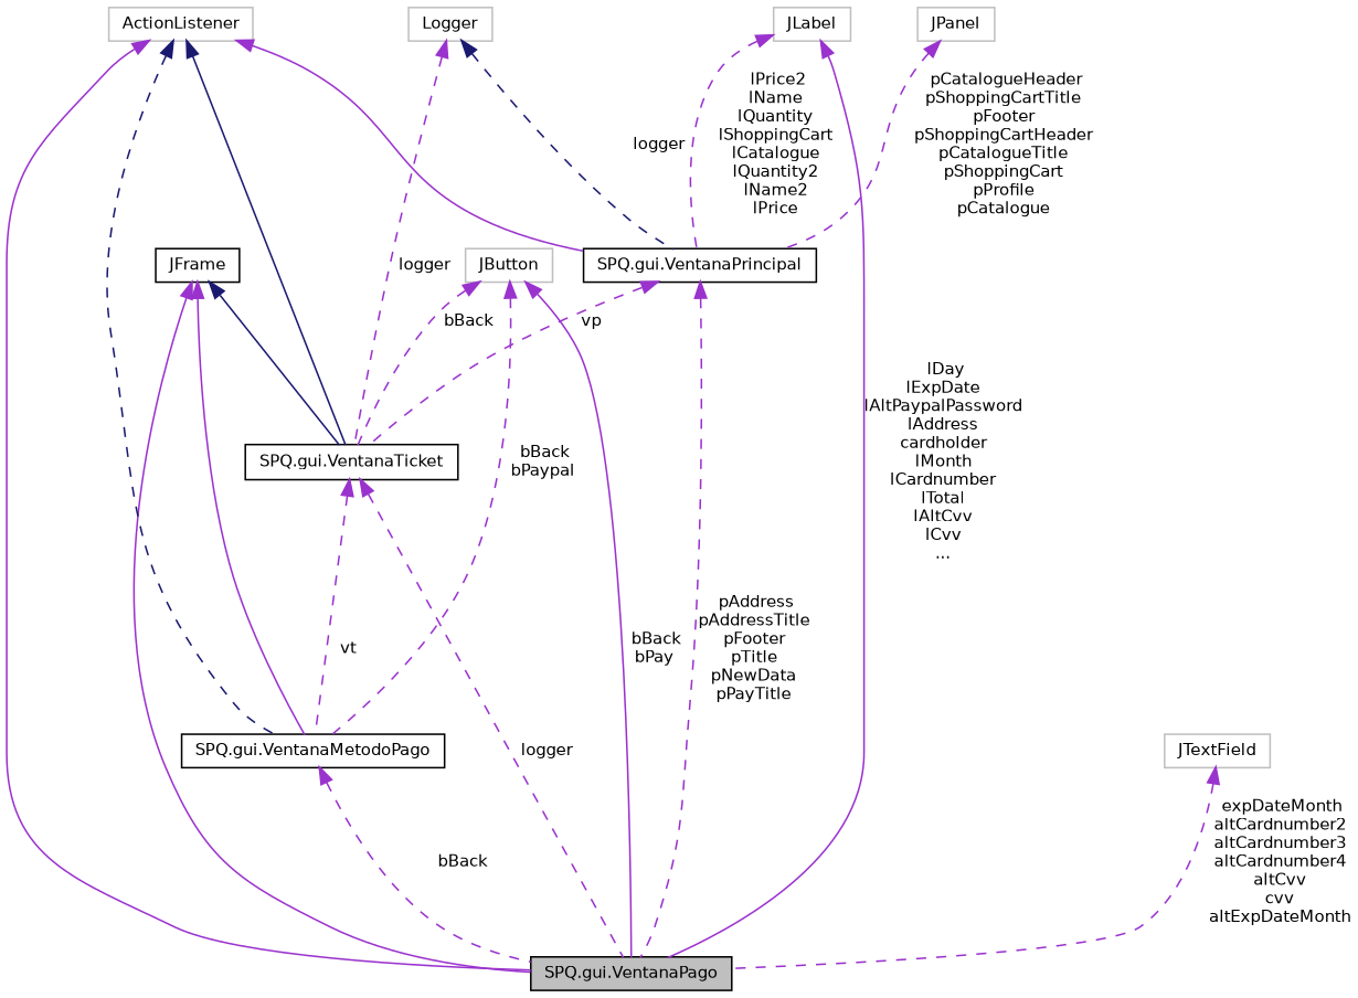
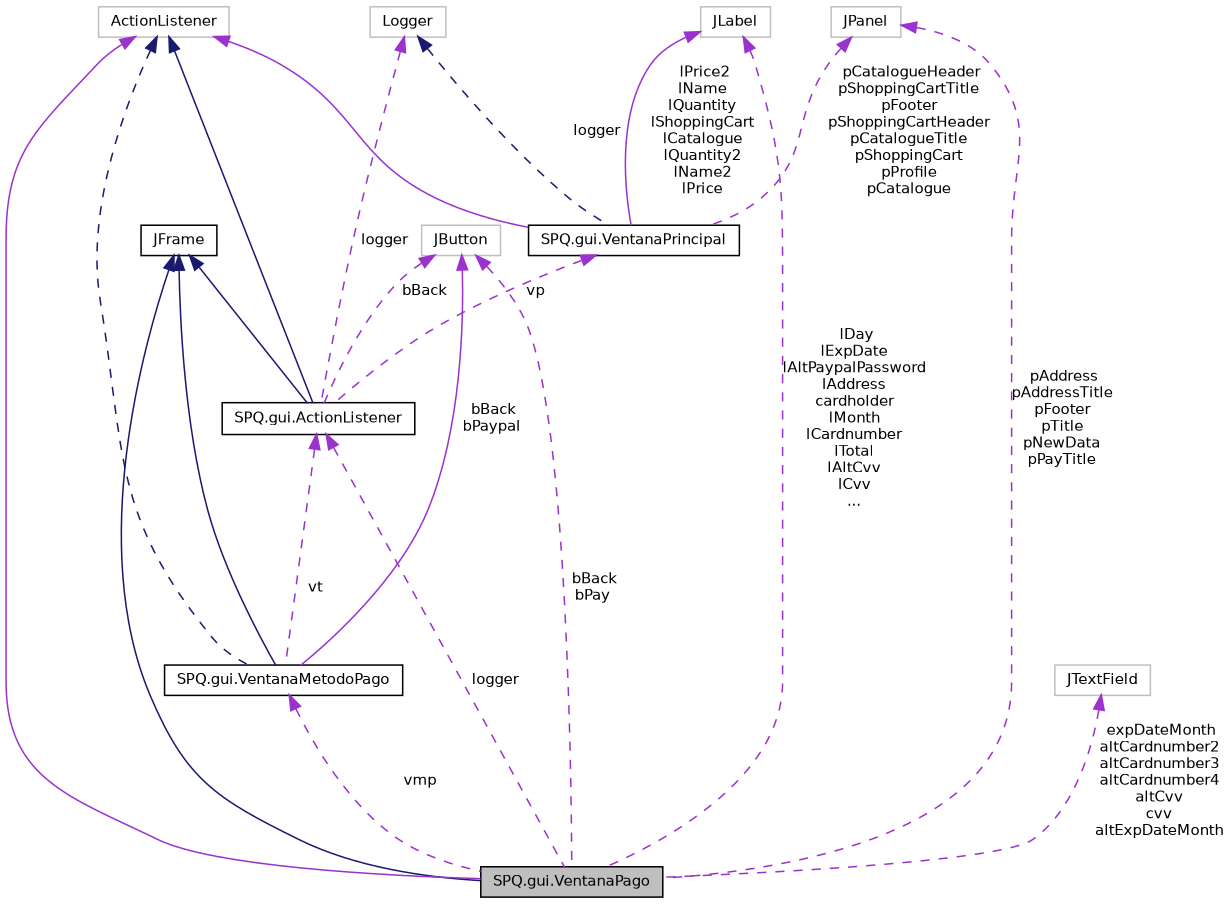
  digraph {
    node [color=grey75 fillcolor=white fontname=Helvetica fontsize=10 shape=record style=filled]
    edge [color=darkorchid3 dir=back fontname=Helvetica fontsize=10 labelfontname=Helvetica labelfontsize=10 style=dashed]
    n1 [color=black fillcolor=grey75 fontcolor=black height=0.2 label="SPQ.gui.VentanaPago" width=0.4]
    n2 [color=black height=0.2 label=JFrame width=0.4]
    n3 [color=black height=0.2 label="SPQ.gui.VentanaMetodoPago" width=0.4]
-   n4 [color=black height=0.2 label="SPQ.gui.VentanaTicket" width=0.4]
+   n4 [color=black height=0.2 label="SPQ.gui.ActionListener" width=0.4]
    n5 [color=black height=0.2 label="SPQ.gui.VentanaPrincipal" width=0.4]
    n6 [height=0.2 label=ActionListener width=0.4]
    n7 [height=0.2 label=Logger width=0.4]
    n8 [height=0.2 label=JButton width=0.4]
    n9 [height=0.2 label=JTextField width=0.4]
    n10 [height=0.2 label=JLabel width=0.4]
    n11 [height=0.2 label=JPanel width=0.4]
-   n2 -> n1 [style=solid]
-   n2 -> n3 [style=solid]
+   n2 -> n1 [color=midnightblue style=solid]
+   n2 -> n3 [color=midnightblue style=solid]
    n2 -> n4 [color=midnightblue style=solid]
-   n3 -> n1 [label=" bBack"]
+   n3 -> n1 [label=" vmp"]
    n4 -> n1 [label=" logger"]
    n4 -> n3 [label=" vt"]
    n5 -> n4 [label=" vp"]
    n6 -> n1 [style=solid]
    n6 -> n3 [color=midnightblue]
    n6 -> n4 [color=midnightblue style=solid]
    n6 -> n5 [style=solid]
    n7 -> n4 [label=" logger"]
    n7 -> n5 [color=midnightblue label=" logger"]
-   n8 -> n1 [label=" bBack\nbPay" style=solid]
-   n8 -> n3 [label=" bBack\nbPaypal"]
+   n8 -> n1 [label=" bBack\nbPay"]
+   n8 -> n3 [label=" bBack\nbPaypal" style=solid]
    n8 -> n4 [label=" bBack"]
    n9 -> n1 [label=" expDateMonth\naltCardnumber2\naltCardnumber3\naltCardnumber4\naltCvv\ncvv\naltExpDateMonth"]
-   n10 -> n1 [label=" lDay\nlExpDate\nlAltPaypalPassword\nlAddress\ncardholder\nlMonth\nlCardnumber\nlTotal\nlAltCvv\nlCvv\n..." style=solid]
-   n10 -> n5 [label=" lPrice2\nlName\nlQuantity\nlShoppingCart\nlCatalogue\nlQuantity2\nlName2\nlPrice"]
-   n5 -> n1 [label=" pAddress\npAddressTitle\npFooter\npTitle\npNewData\npPayTitle"]
+   n10 -> n1 [label=" lDay\nlExpDate\nlAltPaypalPassword\nlAddress\ncardholder\nlMonth\nlCardnumber\nlTotal\nlAltCvv\nlCvv\n..."]
+   n10 -> n5 [label=" lPrice2\nlName\nlQuantity\nlShoppingCart\nlCatalogue\nlQuantity2\nlName2\nlPrice" style=solid]
+   n11 -> n1 [label=" pAddress\npAddressTitle\npFooter\npTitle\npNewData\npPayTitle"]
    n11 -> n5 [label=" pCatalogueHeader\npShoppingCartTitle\npFooter\npShoppingCartHeader\npCatalogueTitle\npShoppingCart\npProfile\npCatalogue"]
  }
